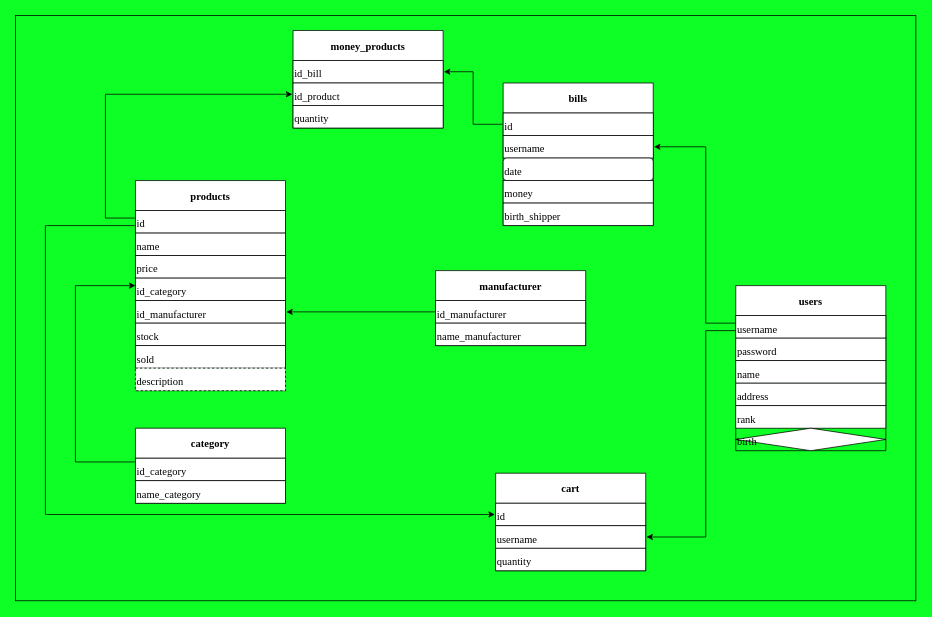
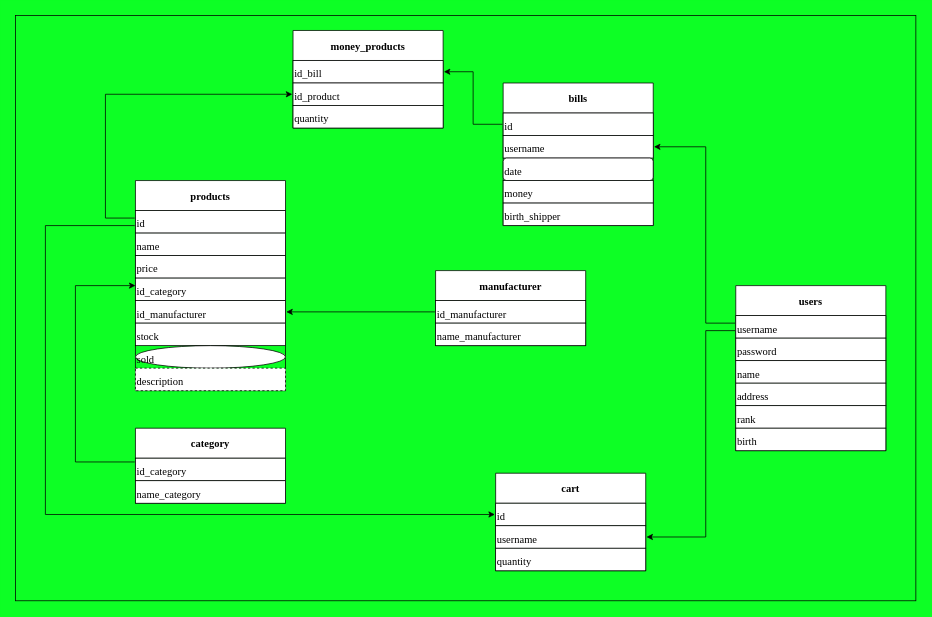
  <mxCell id="0" />
  <mxCell id="1" parent="0" />
  <mxCell id="2" value="users" style="swimlane;gradientColor=none;startSize=40;fontFamily=Times New Roman;fontSize=14;" vertex="1" parent="1"><mxGeometry x="980" y="380" width="200" height="220" as="geometry" /></mxCell>
  <mxCell id="3" value="username" style="gradientColor=none;whiteSpace=wrap;fontColor=default;labelBackgroundColor=none;align=left;verticalAlign=bottom;perimeterSpacing=1;strokeWidth=1;rounded=0;shadow=0;sketch=0;fontFamily=Times New Roman;fontSize=14;" vertex="1" parent="2"><mxGeometry y="40" width="200" height="30" as="geometry" /></mxCell>
  <mxCell id="4" value="password" style="gradientColor=none;whiteSpace=wrap;fontColor=default;labelBackgroundColor=none;align=left;verticalAlign=bottom;perimeterSpacing=1;strokeWidth=1;rounded=0;shadow=0;sketch=0;fontFamily=Times New Roman;fontSize=14;" vertex="1" parent="2"><mxGeometry y="70" width="200" height="30" as="geometry" /></mxCell>
  <mxCell id="5" value="name" style="gradientColor=none;whiteSpace=wrap;fontColor=default;labelBackgroundColor=none;align=left;verticalAlign=bottom;perimeterSpacing=1;strokeWidth=1;rounded=0;shadow=0;sketch=0;fontFamily=Times New Roman;fontSize=14;" vertex="1" parent="2"><mxGeometry y="100" width="200" height="30" as="geometry" /></mxCell>
  <mxCell id="6" value="address" style="gradientColor=none;whiteSpace=wrap;fontColor=default;labelBackgroundColor=none;align=left;verticalAlign=bottom;perimeterSpacing=1;strokeWidth=1;rounded=0;shadow=0;sketch=0;fontFamily=Times New Roman;fontSize=14;" vertex="1" parent="2"><mxGeometry y="130" width="200" height="30" as="geometry" /></mxCell>
  <mxCell id="7" value="rank" style="gradientColor=none;whiteSpace=wrap;fontColor=default;labelBackgroundColor=none;align=left;verticalAlign=bottom;perimeterSpacing=1;strokeWidth=1;rounded=0;shadow=0;sketch=0;fontFamily=Times New Roman;fontSize=14;" vertex="1" parent="2"><mxGeometry y="160" width="200" height="30" as="geometry" /></mxCell>
- <mxCell id="8" value="birth" style="rhombus;gradientColor=none;whiteSpace=wrap;fontColor=default;labelBackgroundColor=none;align=left;verticalAlign=bottom;perimeterSpacing=1;strokeWidth=1;shadow=0;sketch=0;fontFamily=Times New Roman;fontSize=14;" vertex="1" parent="2"><mxGeometry y="190" width="200" height="30" as="geometry" /></mxCell>
+ <mxCell id="8" value="birth" style="gradientColor=none;whiteSpace=wrap;fontColor=default;labelBackgroundColor=none;align=left;verticalAlign=bottom;perimeterSpacing=1;strokeWidth=1;rounded=0;shadow=0;sketch=0;fontFamily=Times New Roman;fontSize=14;" vertex="1" parent="2"><mxGeometry y="190" width="200" height="30" as="geometry" /></mxCell>
  <mxCell id="9" value="products" style="swimlane;gradientColor=none;startSize=40;fontFamily=Times New Roman;fontSize=14;" vertex="1" parent="1"><mxGeometry x="180" y="240" width="200" height="280" as="geometry" /></mxCell>
  <mxCell id="10" value="id" style="gradientColor=none;whiteSpace=wrap;fontColor=default;labelBackgroundColor=none;align=left;verticalAlign=bottom;perimeterSpacing=1;strokeWidth=1;rounded=0;shadow=0;sketch=0;fontFamily=Times New Roman;fontSize=14;" vertex="1" parent="9"><mxGeometry y="40" width="200" height="30" as="geometry" /></mxCell>
  <mxCell id="11" value="name" style="gradientColor=none;whiteSpace=wrap;fontColor=default;labelBackgroundColor=none;align=left;verticalAlign=bottom;perimeterSpacing=1;strokeWidth=1;rounded=0;shadow=0;sketch=0;fontFamily=Times New Roman;fontSize=14;" vertex="1" parent="9"><mxGeometry y="70" width="200" height="30" as="geometry" /></mxCell>
  <mxCell id="12" value="price" style="gradientColor=none;whiteSpace=wrap;fontColor=default;labelBackgroundColor=none;align=left;verticalAlign=bottom;perimeterSpacing=1;strokeWidth=1;rounded=0;shadow=0;sketch=0;fontFamily=Times New Roman;fontSize=14;" vertex="1" parent="9"><mxGeometry y="100" width="200" height="30" as="geometry" /></mxCell>
  <mxCell id="13" value="id_category" style="gradientColor=none;whiteSpace=wrap;fontColor=default;labelBackgroundColor=none;align=left;verticalAlign=bottom;perimeterSpacing=1;strokeWidth=1;rounded=0;shadow=0;sketch=0;fontFamily=Times New Roman;fontSize=14;" vertex="1" parent="9"><mxGeometry y="130" width="200" height="30" as="geometry" /></mxCell>
  <mxCell id="14" value="id_manufacturer" style="gradientColor=none;whiteSpace=wrap;fontColor=default;labelBackgroundColor=none;align=left;verticalAlign=bottom;perimeterSpacing=1;strokeWidth=1;rounded=0;shadow=0;sketch=0;fontFamily=Times New Roman;fontSize=14;" vertex="1" parent="9"><mxGeometry y="160" width="200" height="30" as="geometry" /></mxCell>
  <mxCell id="15" value="stock" style="gradientColor=none;whiteSpace=wrap;fontColor=default;labelBackgroundColor=none;align=left;verticalAlign=bottom;perimeterSpacing=1;strokeWidth=1;rounded=0;shadow=0;sketch=0;fontFamily=Times New Roman;fontSize=14;" vertex="1" parent="9"><mxGeometry y="190" width="200" height="30" as="geometry" /></mxCell>
- <mxCell id="16" value="sold" style="gradientColor=none;whiteSpace=wrap;fontColor=default;labelBackgroundColor=none;align=left;verticalAlign=bottom;perimeterSpacing=1;strokeWidth=1;rounded=0;shadow=0;sketch=0;fontFamily=Times New Roman;fontSize=14;" vertex="1" parent="9"><mxGeometry y="220" width="200" height="30" as="geometry" /></mxCell>
+ <mxCell id="16" value="sold" style="ellipse;gradientColor=none;whiteSpace=wrap;fontColor=default;labelBackgroundColor=none;align=left;verticalAlign=bottom;perimeterSpacing=1;strokeWidth=1;shadow=0;sketch=0;fontFamily=Times New Roman;fontSize=14;" vertex="1" parent="9"><mxGeometry y="220" width="200" height="30" as="geometry" /></mxCell>
  <mxCell id="17" value="description" style="gradientColor=none;whiteSpace=wrap;fontColor=default;labelBackgroundColor=none;align=left;verticalAlign=bottom;perimeterSpacing=1;strokeWidth=1;rounded=0;shadow=0;sketch=0;fontFamily=Times New Roman;fontSize=14;dashed=1;" vertex="1" parent="9"><mxGeometry y="250" width="200" height="30" as="geometry" /></mxCell>
  <mxCell id="18" value="category" style="swimlane;gradientColor=none;startSize=40;fontFamily=Times New Roman;fontSize=14;" vertex="1" parent="1"><mxGeometry x="180" y="570" width="200" height="100" as="geometry" /></mxCell>
  <mxCell id="19" value="id_category" style="gradientColor=none;whiteSpace=wrap;fontColor=default;labelBackgroundColor=none;align=left;verticalAlign=bottom;perimeterSpacing=1;strokeWidth=1;rounded=0;shadow=0;sketch=0;fontFamily=Times New Roman;fontSize=14;" vertex="1" parent="18"><mxGeometry y="40" width="200" height="30" as="geometry" /></mxCell>
  <mxCell id="20" value="name_category" style="gradientColor=none;whiteSpace=wrap;fontColor=default;labelBackgroundColor=none;align=left;verticalAlign=bottom;perimeterSpacing=1;strokeWidth=1;rounded=0;shadow=0;sketch=0;fontFamily=Times New Roman;fontSize=14;" vertex="1" parent="18"><mxGeometry y="70" width="200" height="30" as="geometry" /></mxCell>
  <mxCell id="21" value="bills" style="swimlane;gradientColor=none;startSize=40;fontFamily=Times New Roman;fontSize=14;" vertex="1" parent="1"><mxGeometry x="670" y="110" width="200" height="190" as="geometry" /></mxCell>
  <mxCell id="22" value="id" style="gradientColor=none;whiteSpace=wrap;fontColor=default;labelBackgroundColor=none;align=left;verticalAlign=bottom;perimeterSpacing=1;strokeWidth=1;rounded=0;shadow=0;sketch=0;fontFamily=Times New Roman;fontSize=14;" vertex="1" parent="21"><mxGeometry y="40" width="200" height="30" as="geometry" /></mxCell>
  <mxCell id="23" value="username" style="gradientColor=none;whiteSpace=wrap;fontColor=default;labelBackgroundColor=none;align=left;verticalAlign=bottom;perimeterSpacing=1;strokeWidth=1;rounded=0;shadow=0;sketch=0;fontFamily=Times New Roman;fontSize=14;" vertex="1" parent="21"><mxGeometry y="70" width="200" height="30" as="geometry" /></mxCell>
  <mxCell id="24" value="date" style="gradientColor=none;whiteSpace=wrap;fontColor=default;labelBackgroundColor=none;align=left;verticalAlign=bottom;perimeterSpacing=1;strokeWidth=1;shadow=0;sketch=0;fontFamily=Times New Roman;fontSize=14;rounded=1;" vertex="1" parent="21"><mxGeometry y="100" width="200" height="30" as="geometry" /></mxCell>
  <mxCell id="25" value="money" style="gradientColor=none;whiteSpace=wrap;fontColor=default;labelBackgroundColor=none;align=left;verticalAlign=bottom;perimeterSpacing=1;strokeWidth=1;rounded=0;shadow=0;sketch=0;fontFamily=Times New Roman;fontSize=14;" vertex="1" parent="21"><mxGeometry y="130" width="200" height="30" as="geometry" /></mxCell>
  <mxCell id="26" value="birth_shipper" style="gradientColor=none;whiteSpace=wrap;fontColor=default;labelBackgroundColor=none;align=left;verticalAlign=bottom;perimeterSpacing=1;strokeWidth=1;rounded=0;shadow=0;sketch=0;fontFamily=Times New Roman;fontSize=14;" vertex="1" parent="21"><mxGeometry y="160" width="200" height="30" as="geometry" /></mxCell>
  <mxCell id="27" style="edgeStyle=orthogonalEdgeStyle;rounded=0;orthogonalLoop=1;jettySize=auto;html=1;entryX=0;entryY=0.5;entryDx=0;entryDy=0;fontFamily=Times New Roman;fontSize=14;" edge="1" parent="1" source="19" target="9"><mxGeometry relative="1" as="geometry"><Array as="points"><mxPoint x="100" y="615" /><mxPoint x="100" y="380" /></Array></mxGeometry></mxCell>
  <mxCell id="28" value="money_products" style="swimlane;gradientColor=none;startSize=40;fontFamily=Times New Roman;fontSize=14;" vertex="1" parent="1"><mxGeometry x="390" y="40" width="200" height="130" as="geometry" /></mxCell>
  <mxCell id="29" value="id_bill" style="gradientColor=none;whiteSpace=wrap;fontColor=default;labelBackgroundColor=none;align=left;verticalAlign=bottom;perimeterSpacing=1;strokeWidth=1;rounded=0;shadow=0;sketch=0;fontFamily=Times New Roman;fontSize=14;" vertex="1" parent="28"><mxGeometry y="40" width="200" height="30" as="geometry" /></mxCell>
  <mxCell id="30" value="id_product" style="gradientColor=none;whiteSpace=wrap;fontColor=default;labelBackgroundColor=none;align=left;verticalAlign=bottom;perimeterSpacing=1;strokeWidth=1;rounded=0;shadow=0;sketch=0;fontFamily=Times New Roman;fontSize=14;" vertex="1" parent="28"><mxGeometry y="70" width="200" height="30" as="geometry" /></mxCell>
  <mxCell id="31" value="quantity" style="gradientColor=none;whiteSpace=wrap;fontColor=default;labelBackgroundColor=none;align=left;verticalAlign=bottom;perimeterSpacing=1;strokeWidth=1;rounded=0;shadow=0;sketch=0;fontFamily=Times New Roman;fontSize=14;" vertex="1" parent="28"><mxGeometry y="100" width="200" height="30" as="geometry" /></mxCell>
  <mxCell id="32" style="edgeStyle=orthogonalEdgeStyle;rounded=0;orthogonalLoop=1;jettySize=auto;html=1;entryX=1;entryY=0.5;entryDx=0;entryDy=0;fontFamily=Times New Roman;fontSize=14;" edge="1" parent="1" source="3" target="23"><mxGeometry relative="1" as="geometry"><Array as="points"><mxPoint x="940" y="430" /><mxPoint x="940" y="195" /></Array></mxGeometry></mxCell>
  <mxCell id="33" value="cart" style="swimlane;gradientColor=none;startSize=40;fontFamily=Times New Roman;fontSize=14;" vertex="1" parent="1"><mxGeometry x="660" y="630" width="200" height="130" as="geometry" /></mxCell>
  <mxCell id="34" value="id" style="gradientColor=none;whiteSpace=wrap;fontColor=default;labelBackgroundColor=none;align=left;verticalAlign=bottom;perimeterSpacing=1;strokeWidth=1;rounded=0;shadow=0;sketch=0;fontFamily=Times New Roman;fontSize=14;" vertex="1" parent="33"><mxGeometry y="40" width="200" height="30" as="geometry" /></mxCell>
  <mxCell id="35" value="username" style="gradientColor=none;whiteSpace=wrap;fontColor=default;labelBackgroundColor=none;align=left;verticalAlign=bottom;perimeterSpacing=1;strokeWidth=1;rounded=0;shadow=0;sketch=0;fontFamily=Times New Roman;fontSize=14;" vertex="1" parent="33"><mxGeometry y="70" width="200" height="30" as="geometry" /></mxCell>
  <mxCell id="36" value="quantity" style="gradientColor=none;whiteSpace=wrap;fontColor=default;labelBackgroundColor=none;align=left;verticalAlign=bottom;perimeterSpacing=1;strokeWidth=1;rounded=0;shadow=0;sketch=0;fontFamily=Times New Roman;fontSize=14;" vertex="1" parent="33"><mxGeometry y="100" width="200" height="30" as="geometry" /></mxCell>
  <mxCell id="37" style="edgeStyle=orthogonalEdgeStyle;rounded=0;orthogonalLoop=1;jettySize=auto;html=1;entryX=1;entryY=0.5;entryDx=0;entryDy=0;fontFamily=Times New Roman;fontSize=14;" edge="1" parent="1" source="3" target="35"><mxGeometry relative="1" as="geometry"><Array as="points"><mxPoint x="940" y="440" /><mxPoint x="940" y="715" /></Array></mxGeometry></mxCell>
  <mxCell id="38" style="edgeStyle=orthogonalEdgeStyle;rounded=0;orthogonalLoop=1;jettySize=auto;html=1;entryX=0;entryY=0.5;entryDx=0;entryDy=0;fontFamily=Times New Roman;fontSize=14;" edge="1" parent="1" source="10" target="30"><mxGeometry relative="1" as="geometry"><mxPoint x="250" y="130" as="targetPoint" /><Array as="points"><mxPoint x="140" y="290" /><mxPoint x="140" y="125" /></Array></mxGeometry></mxCell>
  <mxCell id="39" style="edgeStyle=orthogonalEdgeStyle;rounded=0;orthogonalLoop=1;jettySize=auto;html=1;entryX=1;entryY=0.5;entryDx=0;entryDy=0;fontFamily=Times New Roman;fontSize=14;" edge="1" parent="1" source="22" target="29"><mxGeometry relative="1" as="geometry" /></mxCell>
  <mxCell id="40" style="edgeStyle=orthogonalEdgeStyle;rounded=0;orthogonalLoop=1;jettySize=auto;html=1;entryX=0;entryY=0.5;entryDx=0;entryDy=0;fontFamily=Times New Roman;fontSize=14;" edge="1" parent="1" source="10" target="34"><mxGeometry relative="1" as="geometry"><mxPoint x="580" y="740" as="targetPoint" /><Array as="points"><mxPoint x="60" y="300" /><mxPoint x="60" y="685" /></Array></mxGeometry></mxCell>
  <mxCell id="41" value="manufacturer" style="swimlane;gradientColor=none;startSize=40;fontFamily=Times New Roman;fontSize=14;" vertex="1" parent="1"><mxGeometry x="580" y="360" width="200" height="100" as="geometry" /></mxCell>
  <mxCell id="42" value="id_manufacturer" style="gradientColor=none;whiteSpace=wrap;fontColor=default;labelBackgroundColor=none;align=left;verticalAlign=bottom;perimeterSpacing=1;strokeWidth=1;rounded=0;shadow=0;sketch=0;fontFamily=Times New Roman;fontSize=14;" vertex="1" parent="41"><mxGeometry y="40" width="200" height="30" as="geometry" /></mxCell>
  <mxCell id="43" value="name_manufacturer" style="gradientColor=none;whiteSpace=wrap;fontColor=default;labelBackgroundColor=none;align=left;verticalAlign=bottom;perimeterSpacing=1;strokeWidth=1;rounded=0;shadow=0;sketch=0;fontFamily=Times New Roman;fontSize=14;" vertex="1" parent="41"><mxGeometry y="70" width="200" height="30" as="geometry" /></mxCell>
  <mxCell id="44" style="edgeStyle=orthogonalEdgeStyle;rounded=0;orthogonalLoop=1;jettySize=auto;html=1;entryX=1;entryY=0.5;entryDx=0;entryDy=0;" edge="1" parent="1" source="42" target="14"><mxGeometry relative="1" as="geometry" /></mxCell>
  <mxCell id="45" value="" style="rounded=0;whiteSpace=wrap;html=1;fillColor=none;" vertex="1" parent="1"><mxGeometry x="20" y="20" width="1200" height="780" as="geometry" /></mxCell>
